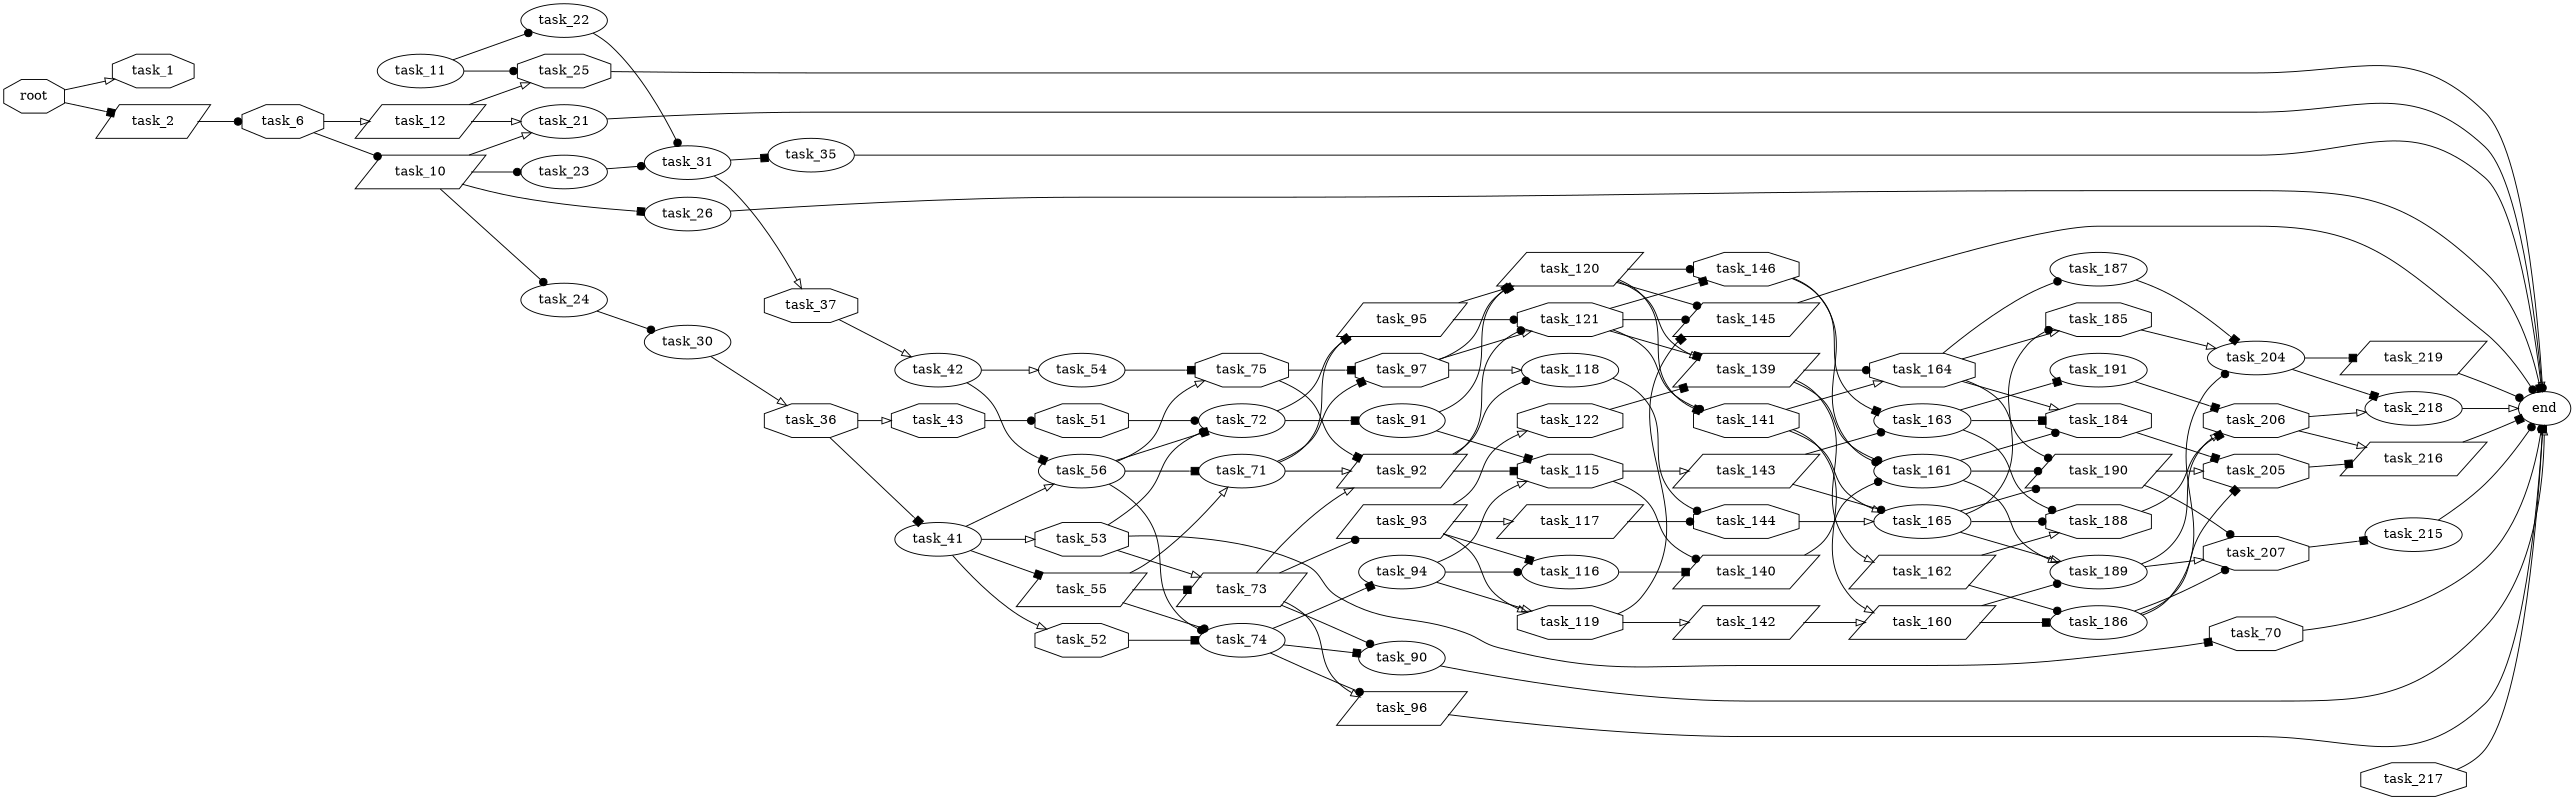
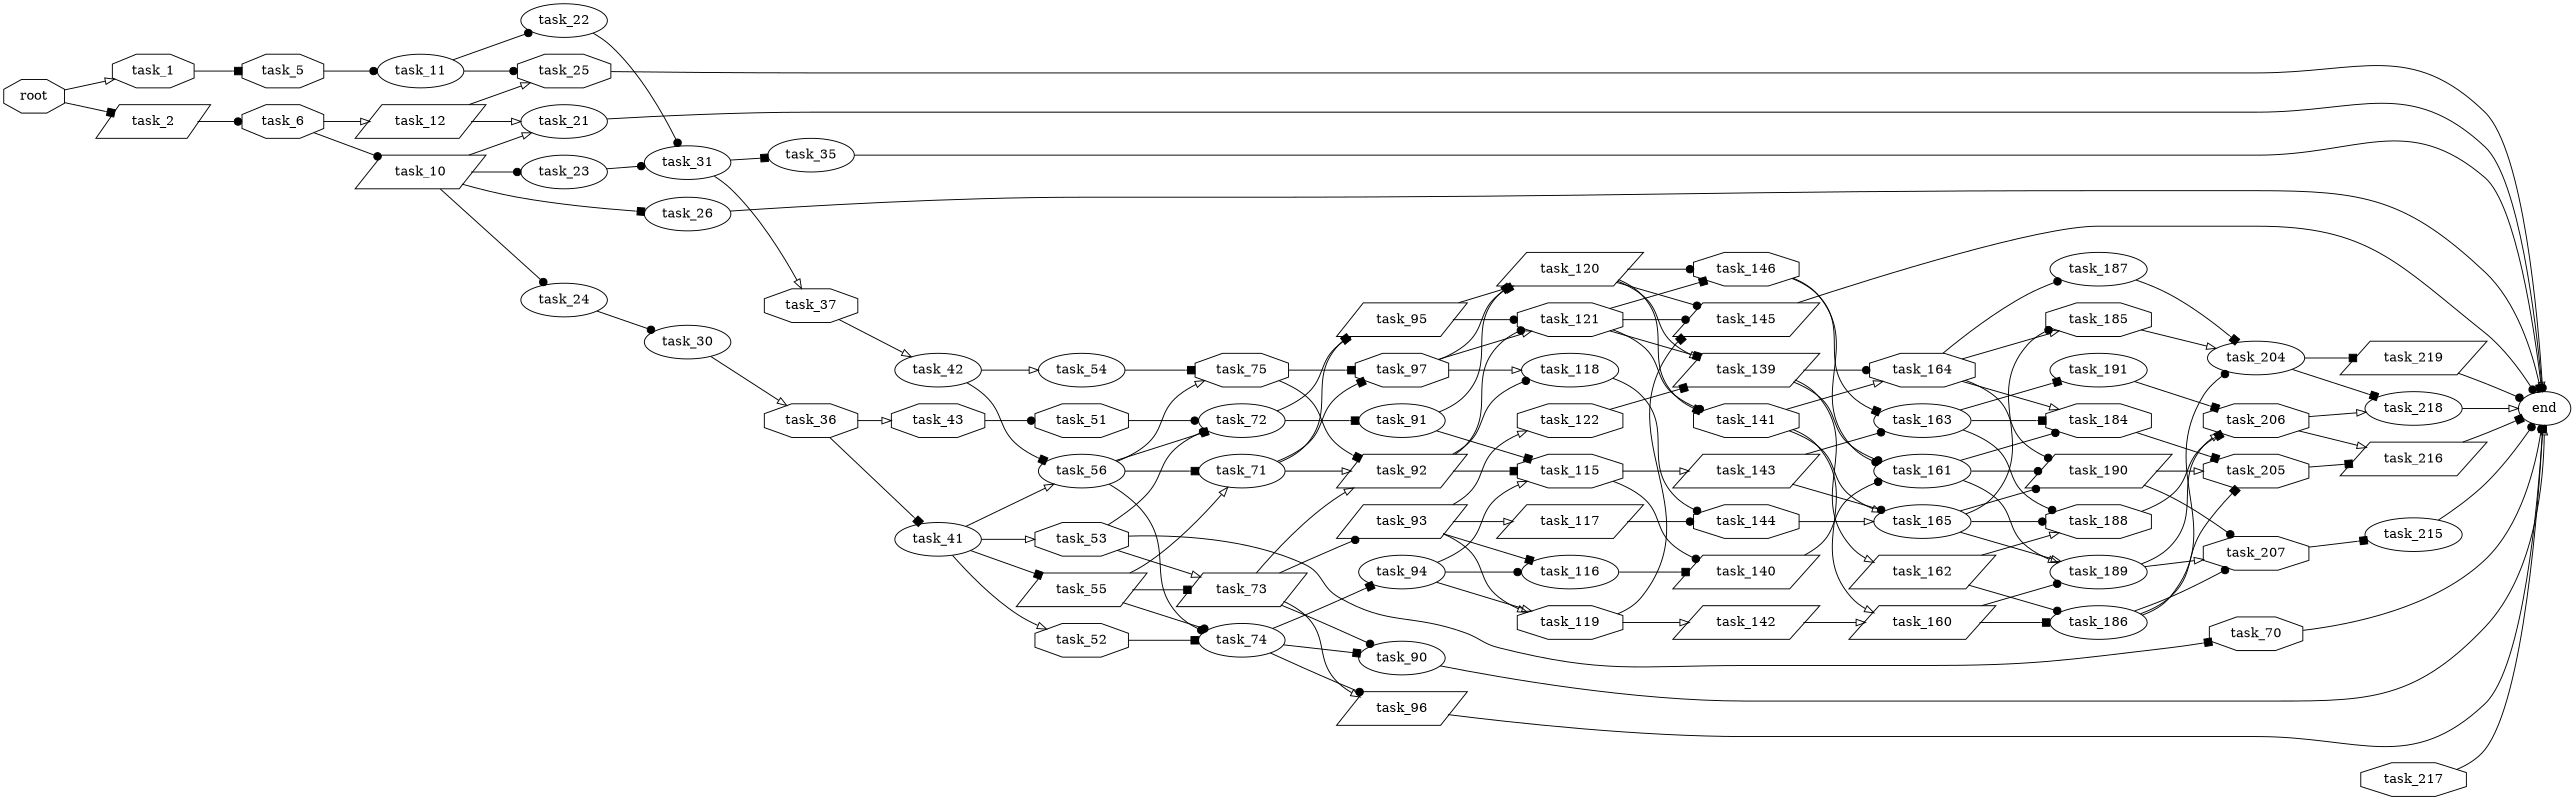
  digraph {
    rankdir=LR
    node [shape=ellipse]
    edge [arrowhead=dot]
    root [shape=octagon]
    task_1 [shape=octagon]
    task_2 [shape=parallelogram]
+   task_5 [shape=octagon]
    task_6 [shape=octagon]
    task_11
    task_10 [shape=parallelogram]
    task_12 [shape=parallelogram]
    task_22
    task_25 [shape=octagon]
    task_21
    task_23
    task_24
    task_26
    task_31
    end
    task_30
    task_35
    task_37 [shape=octagon]
    task_36 [shape=octagon]
    task_42
    task_41
    task_43 [shape=octagon]
    task_52 [shape=octagon]
    task_53 [shape=octagon]
    task_55 [shape=parallelogram]
    task_56
    task_51 [shape=octagon]
    task_54
    task_74
    task_72
    task_70 [shape=octagon]
    task_73 [shape=parallelogram]
    task_71
    task_75 [shape=octagon]
    task_90
    task_96 [shape=parallelogram]
    task_94
    task_95 [shape=parallelogram]
    task_91
    task_92 [shape=parallelogram]
    task_93 [shape=parallelogram]
    task_97 [shape=octagon]
    task_121 [shape=octagon]
    task_120 [shape=parallelogram]
    task_115 [shape=octagon]
    task_116
    task_119 [shape=octagon]
    task_118
    task_117 [shape=parallelogram]
    task_122 [shape=octagon]
    task_140 [shape=parallelogram]
    task_143 [shape=parallelogram]
    task_144 [shape=octagon]
    task_145 [shape=parallelogram]
    task_139 [shape=parallelogram]
    task_141 [shape=octagon]
    task_146 [shape=octagon]
    task_142 [shape=parallelogram]
    task_161
    task_165
    task_163
    task_162 [shape=parallelogram]
    task_164 [shape=octagon]
    task_160 [shape=parallelogram]
    task_189
    task_184 [shape=octagon]
    task_190 [shape=parallelogram]
    task_188 [shape=octagon]
    task_185 [shape=octagon]
    task_191
    task_186
    task_187
    task_207 [shape=octagon]
    task_206 [shape=octagon]
    task_205 [shape=octagon]
    task_204
    task_216 [shape=parallelogram]
    task_218
    task_219 [shape=parallelogram]
    task_215
    task_217 [shape=octagon]
    root -> task_1 [arrowhead=onormal]
    root -> task_2 [arrowhead=box]
+   task_1 -> task_5 [arrowhead=box]
    task_2 -> task_6
+   task_5 -> task_11
    task_6 -> task_10
    task_6 -> task_12 [arrowhead=onormal]
    task_11 -> task_22
    task_11 -> task_25
    task_10 -> task_21 [arrowhead=onormal]
    task_10 -> task_23
    task_10 -> task_24
    task_10 -> task_26 [arrowhead=box]
    task_12 -> task_25 [arrowhead=onormal]
    task_12 -> task_21 [arrowhead=onormal]
    task_22 -> task_31
    task_25 -> end
    task_21 -> end [arrowhead=onormal]
    task_23 -> task_31
    task_24 -> task_30
    task_26 -> end [arrowhead=box]
    task_31 -> task_35 [arrowhead=box]
    task_31 -> task_37 [arrowhead=onormal]
    task_30 -> task_36 [arrowhead=onormal]
    task_35 -> end
    task_37 -> task_42 [arrowhead=onormal]
    task_36 -> task_41 [arrowhead=box]
    task_36 -> task_43 [arrowhead=onormal]
    task_42 -> task_56 [arrowhead=box]
    task_42 -> task_54 [arrowhead=onormal]
    task_41 -> task_52 [arrowhead=onormal]
    task_41 -> task_53 [arrowhead=onormal]
    task_41 -> task_55 [arrowhead=box]
    task_41 -> task_56 [arrowhead=onormal]
    task_43 -> task_51
    task_52 -> task_74 [arrowhead=box]
    task_53 -> task_72
    task_53 -> task_70 [arrowhead=box]
    task_53 -> task_73 [arrowhead=onormal]
    task_55 -> task_74
    task_55 -> task_73 [arrowhead=box]
    task_55 -> task_71 [arrowhead=onormal]
    task_56 -> task_74
    task_56 -> task_72 [arrowhead=box]
    task_56 -> task_71 [arrowhead=box]
    task_56 -> task_75 [arrowhead=onormal]
    task_51 -> task_72
    task_54 -> task_75 [arrowhead=box]
    task_74 -> task_90 [arrowhead=box]
    task_74 -> task_96
    task_74 -> task_94 [arrowhead=box]
    task_72 -> task_95 [arrowhead=onormal]
    task_72 -> task_91 [arrowhead=box]
    task_70 -> end
    task_73 -> task_90
    task_73 -> task_96 [arrowhead=onormal]
    task_73 -> task_92 [arrowhead=onormal]
    task_73 -> task_93
    task_71 -> task_95 [arrowhead=box]
    task_71 -> task_92 [arrowhead=onormal]
    task_71 -> task_97 [arrowhead=box]
    task_75 -> task_92 [arrowhead=box]
    task_75 -> task_97 [arrowhead=box]
    task_90 -> end [arrowhead=onormal]
    task_96 -> end [arrowhead=box]
    task_94 -> task_115 [arrowhead=onormal]
    task_94 -> task_116
    task_94 -> task_119 [arrowhead=onormal]
    task_95 -> task_121
    task_95 -> task_120 [arrowhead=onormal]
    task_91 -> task_120 [arrowhead=box]
    task_91 -> task_115 [arrowhead=box]
    task_92 -> task_121
    task_92 -> task_115 [arrowhead=box]
    task_92 -> task_118
    task_93 -> task_116 [arrowhead=box]
    task_93 -> task_119 [arrowhead=onormal]
    task_93 -> task_117 [arrowhead=onormal]
    task_93 -> task_122 [arrowhead=onormal]
    task_97 -> task_121 [arrowhead=onormal]
    task_97 -> task_120 [arrowhead=box]
    task_97 -> task_118 [arrowhead=onormal]
    task_121 -> task_145
    task_121 -> task_139 [arrowhead=box]
    task_121 -> task_141
    task_121 -> task_146 [arrowhead=box]
    task_120 -> task_145
    task_120 -> task_139 [arrowhead=onormal]
    task_120 -> task_141 [arrowhead=box]
    task_120 -> task_146
    task_115 -> task_140
    task_115 -> task_143 [arrowhead=onormal]
    task_116 -> task_140 [arrowhead=box]
    task_119 -> task_145 [arrowhead=box]
    task_119 -> task_142 [arrowhead=onormal]
    task_118 -> task_144
    task_117 -> task_144
    task_122 -> task_139 [arrowhead=box]
    task_140 -> task_161
    task_143 -> task_165
    task_143 -> task_163
    task_144 -> task_165 [arrowhead=onormal]
    task_145 -> end
    task_139 -> task_161
    task_139 -> task_162 [arrowhead=onormal]
    task_139 -> task_164
    task_141 -> task_165 [arrowhead=onormal]
    task_141 -> task_164 [arrowhead=onormal]
    task_141 -> task_160 [arrowhead=onormal]
    task_146 -> task_161
    task_146 -> task_163 [arrowhead=box]
    task_142 -> task_160 [arrowhead=onormal]
    task_161 -> task_189 [arrowhead=onormal]
    task_161 -> task_184
    task_161 -> task_190
    task_165 -> task_189 [arrowhead=onormal]
    task_165 -> task_190
    task_165 -> task_188
    task_165 -> task_185
    task_163 -> task_184 [arrowhead=box]
    task_163 -> task_188
    task_163 -> task_191 [arrowhead=box]
    task_162 -> task_188 [arrowhead=onormal]
    task_162 -> task_186
    task_164 -> task_184 [arrowhead=onormal]
    task_164 -> task_190
    task_164 -> task_185 [arrowhead=onormal]
    task_164 -> task_187
    task_160 -> task_189
    task_160 -> task_186 [arrowhead=box]
    task_189 -> task_207 [arrowhead=onormal]
    task_189 -> task_206 [arrowhead=onormal]
    task_184 -> task_205 [arrowhead=box]
    task_190 -> task_207
    task_190 -> task_205 [arrowhead=onormal]
    task_188 -> task_206 [arrowhead=box]
    task_185 -> task_204 [arrowhead=onormal]
    task_191 -> task_206 [arrowhead=box]
    task_186 -> task_207
    task_186 -> task_205 [arrowhead=box]
    task_186 -> task_204
    task_187 -> task_204 [arrowhead=box]
    task_207 -> task_215 [arrowhead=box]
    task_206 -> task_216 [arrowhead=onormal]
    task_206 -> task_218 [arrowhead=onormal]
    task_205 -> task_216 [arrowhead=box]
    task_204 -> task_218 [arrowhead=box]
    task_204 -> task_219 [arrowhead=box]
    task_216 -> end [arrowhead=box]
    task_218 -> end [arrowhead=onormal]
    task_219 -> end
    task_215 -> end
    task_217 -> end
  }
